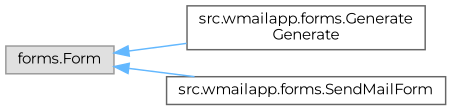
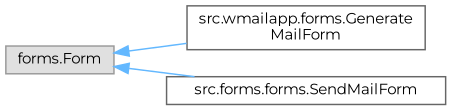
  digraph {
    fontname=Montserrat
    rankdir=LR
    node [color=grey40 fillcolor=white fontname=Montserrat fontsize=10 shape=box style=filled]
    edge [color=steelblue1 dir=back fontname=Montserrat fontsize=10 labelfontname=Helvetica labelfontsize=10 style=solid]
    n1 [color=grey60 fillcolor="#E0E0E0" height=0.2 label="forms.Form" width=0.4]
-   n2 [height=0.2 label="src.wmailapp.forms.Generate\lGenerate" width=0.4]
-   n3 [height=0.2 label="src.wmailapp.forms.SendMailForm" width=0.4]
+   n2 [height=0.2 label="src.wmailapp.forms.Generate\lMailForm" width=0.4]
+   n3 [height=0.2 label="src.forms.forms.SendMailForm" width=0.4]
    n1 -> n2
    n1 -> n3
  }
